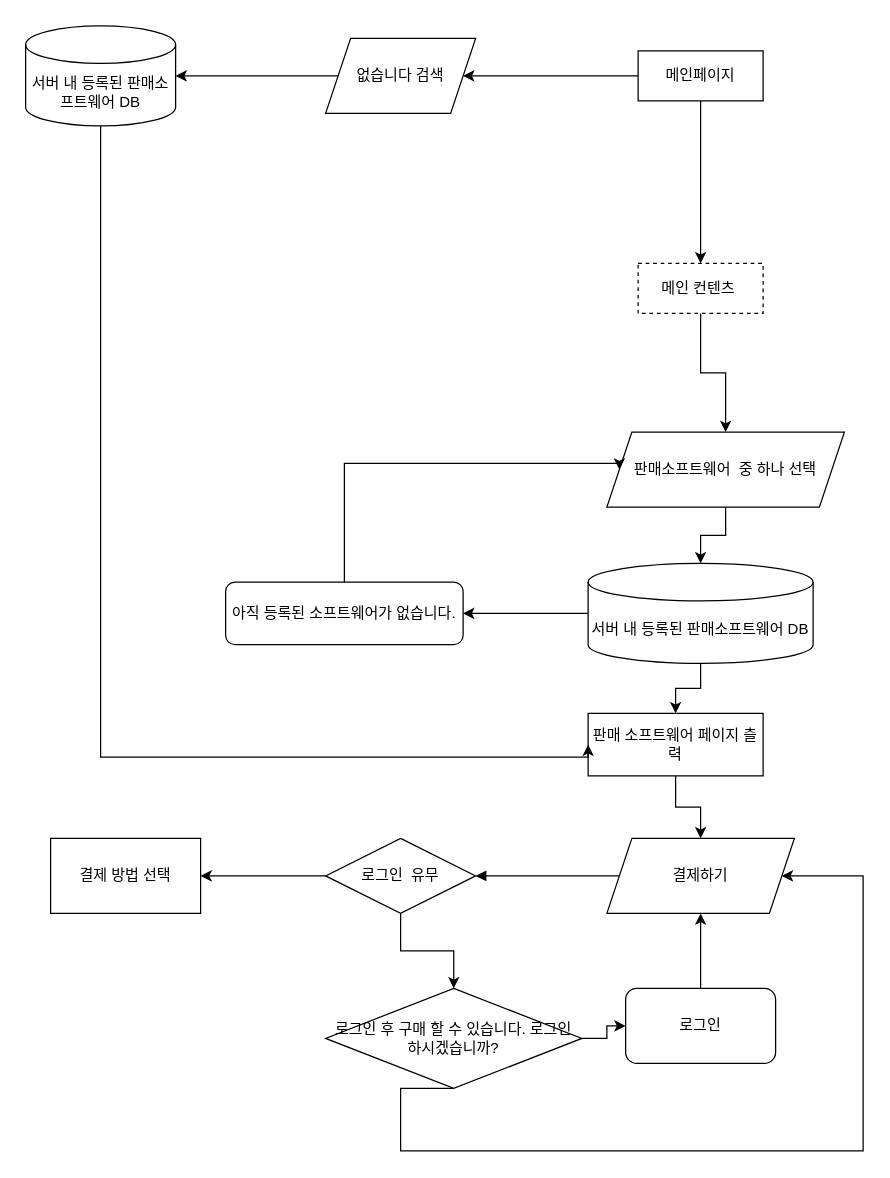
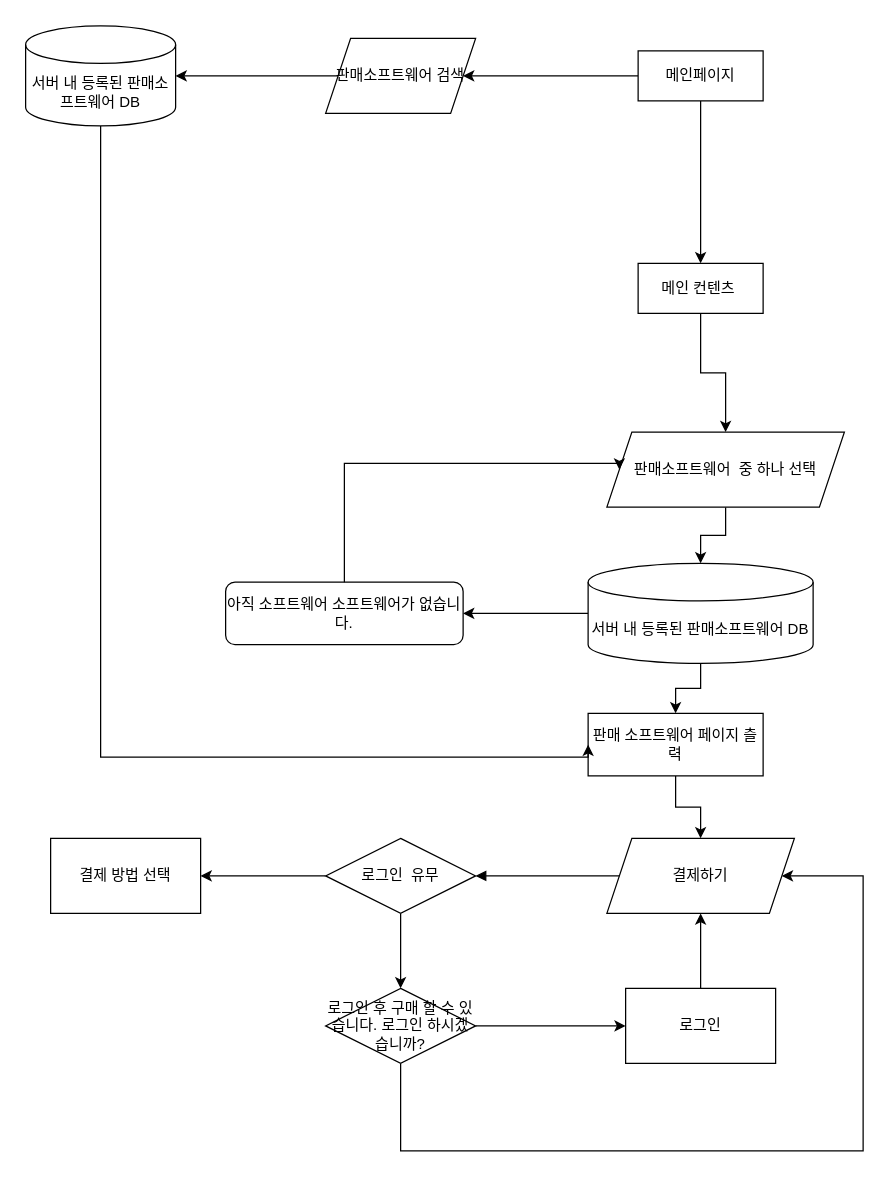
  <mxCell id="0" />
  <mxCell id="1" parent="0" />
  <mxCell id="2" value="" style="edgeStyle=orthogonalEdgeStyle;rounded=0;orthogonalLoop=1;jettySize=auto;html=1;" edge="1" parent="1" source="4" target="19"><mxGeometry relative="1" as="geometry" /></mxCell>
  <mxCell id="3" value="" style="edgeStyle=orthogonalEdgeStyle;rounded=0;orthogonalLoop=1;jettySize=auto;html=1;" edge="1" parent="1" source="4" target="18"><mxGeometry relative="1" as="geometry" /></mxCell>
  <mxCell id="4" value="로그인&amp;nbsp; 유무&lt;span style=&quot;color: rgba(0, 0, 0, 0); font-family: monospace; font-size: 0px; text-align: start; text-wrap-mode: nowrap;&quot;&gt;%3CmxGraphModel%3E%3Croot%3E%3CmxCell%20id%3D%220%22%2F%3E%3CmxCell%20id%3D%221%22%20parent%3D%220%22%2F%3E%3CmxCell%20id%3D%222%22%20value%3D%22%ED%8C%90%EB%A7%A4%EC%86%8C%ED%94%84%ED%8A%B8%EC%9B%A8%EC%96%B4%26amp%3Bnbsp%3B%20%EC%A4%91%20%ED%95%98%EB%82%98%20%EC%84%A0%ED%83%9D%22%20style%3D%22shape%3Dparallelogram%3Bperimeter%3DparallelogramPerimeter%3BwhiteSpace%3Dwrap%3Bhtml%3D1%3BfixedSize%3D1%3B%22%20vertex%3D%221%22%20parent%3D%221%22%3E%3CmxGeometry%20x%3D%22480%22%20y%3D%22350%22%20width%3D%22120%22%20height%3D%2260%22%20as%3D%22geometry%22%2F%3E%3C%2FmxCell%3E%3C%2Froot%3E%3C%2FmxGraphModel%3E&lt;/span&gt;" style="shape=rhombus;perimeter=rhombusPerimeter;whiteSpace=wrap;html=1;align=center;" vertex="1" parent="1"><mxGeometry x="260" y="670" width="120" height="60" as="geometry" /></mxCell>
  <mxCell id="5" value="" style="edgeStyle=orthogonalEdgeStyle;rounded=0;orthogonalLoop=1;jettySize=auto;html=1;" edge="1" parent="1" source="6" target="11"><mxGeometry relative="1" as="geometry" /></mxCell>
- <mxCell id="6" value="메인 컨텐츠&amp;nbsp;" style="whiteSpace=wrap;html=1;align=center;dashed=1;" vertex="1" parent="1"><mxGeometry x="510" y="210" width="100" height="40" as="geometry" /></mxCell>
+ <mxCell id="6" value="메인 컨텐츠&amp;nbsp;" style="whiteSpace=wrap;html=1;align=center;" vertex="1" parent="1"><mxGeometry x="510" y="210" width="100" height="40" as="geometry" /></mxCell>
  <mxCell id="7" value="" style="edgeStyle=orthogonalEdgeStyle;rounded=0;orthogonalLoop=1;jettySize=auto;html=1;" edge="1" parent="1" source="9" target="6"><mxGeometry relative="1" as="geometry" /></mxCell>
  <mxCell id="8" value="" style="edgeStyle=orthogonalEdgeStyle;rounded=0;orthogonalLoop=1;jettySize=auto;html=1;entryX=1;entryY=0.5;entryDx=0;entryDy=0;" edge="1" parent="1" source="9" target="12"><mxGeometry relative="1" as="geometry"><mxPoint x="430" y="60" as="targetPoint" /></mxGeometry></mxCell>
  <mxCell id="9" value="메인페이지" style="whiteSpace=wrap;html=1;align=center;" vertex="1" parent="1"><mxGeometry x="510" y="40" width="100" height="40" as="geometry" /></mxCell>
  <mxCell id="10" value="" style="edgeStyle=orthogonalEdgeStyle;rounded=0;orthogonalLoop=1;jettySize=auto;html=1;entryX=0.5;entryY=0;entryDx=0;entryDy=0;entryPerimeter=0;" edge="1" parent="1" source="11" target="23"><mxGeometry relative="1" as="geometry" /></mxCell>
  <mxCell id="11" value="판매소프트웨어&amp;nbsp; 중 하나 선택" style="shape=parallelogram;perimeter=parallelogramPerimeter;whiteSpace=wrap;html=1;fixedSize=1;" vertex="1" parent="1"><mxGeometry x="485" y="345" width="190" height="60" as="geometry" /></mxCell>
- <mxCell id="12" value="없습니다 검색" style="shape=parallelogram;perimeter=parallelogramPerimeter;whiteSpace=wrap;html=1;fixedSize=1;" vertex="1" parent="1"><mxGeometry x="260" y="30" width="120" height="60" as="geometry" /></mxCell>
+ <mxCell id="12" value="판매소프트웨어 검색" style="shape=parallelogram;perimeter=parallelogramPerimeter;whiteSpace=wrap;html=1;fixedSize=1;" vertex="1" parent="1"><mxGeometry x="260" y="30" width="120" height="60" as="geometry" /></mxCell>
  <mxCell id="13" value="" style="edgeStyle=orthogonalEdgeStyle;rounded=0;orthogonalLoop=1;jettySize=auto;html=1;" edge="1" parent="1" source="14" target="15"><mxGeometry relative="1" as="geometry" /></mxCell>
  <mxCell id="14" value="판매 소프트웨어 페이지 츨력" style="whiteSpace=wrap;html=1;align=center;" vertex="1" parent="1"><mxGeometry x="470" y="570" width="140" height="50" as="geometry" /></mxCell>
  <mxCell id="15" value="결제하기" style="shape=parallelogram;perimeter=parallelogramPerimeter;whiteSpace=wrap;html=1;fixedSize=1;" vertex="1" parent="1"><mxGeometry x="485" y="670" width="150" height="60" as="geometry" /></mxCell>
  <mxCell id="16" value="" style="html=1;verticalAlign=bottom;endArrow=block;curved=0;rounded=0;entryX=1;entryY=0.5;entryDx=0;entryDy=0;exitX=0;exitY=0.5;exitDx=0;exitDy=0;" edge="1" parent="1" source="15" target="4"><mxGeometry width="80" relative="1" as="geometry"><mxPoint x="400" y="280" as="sourcePoint" /><mxPoint x="480" y="280" as="targetPoint" /></mxGeometry></mxCell>
  <mxCell id="17" value="" style="edgeStyle=orthogonalEdgeStyle;rounded=0;orthogonalLoop=1;jettySize=auto;html=1;exitX=0.5;exitY=1;exitDx=0;exitDy=0;entryX=1;entryY=0.5;entryDx=0;entryDy=0;" edge="1" parent="1" source="18" target="15"><mxGeometry relative="1" as="geometry"><mxPoint x="320" y="920" as="targetPoint" /><Array as="points"><mxPoint x="320" y="920" /><mxPoint x="690" y="920" /><mxPoint x="690" y="700" /></Array></mxGeometry></mxCell>
- <mxCell id="18" value="로그인 후 구매 할 수 있습니다. 로그인 하시겠습니까?" style="shape=rhombus;perimeter=rhombusPerimeter;whiteSpace=wrap;html=1;align=center;" vertex="1" parent="1"><mxGeometry x="260" y="790" width="205" height="80" as="geometry" /></mxCell>
+ <mxCell id="18" value="로그인 후 구매 할 수 있습니다. 로그인 하시겠습니까?" style="shape=rhombus;perimeter=rhombusPerimeter;whiteSpace=wrap;html=1;align=center;" vertex="1" parent="1"><mxGeometry x="260" y="790" width="120" height="60" as="geometry" /></mxCell>
  <mxCell id="19" value="결제 방법 선택" style="whiteSpace=wrap;html=1;" vertex="1" parent="1"><mxGeometry x="40" y="670" width="120" height="60" as="geometry" /></mxCell>
  <mxCell id="20" value="" style="edgeStyle=orthogonalEdgeStyle;rounded=0;orthogonalLoop=1;jettySize=auto;html=1;" edge="1" parent="1" source="21" target="15"><mxGeometry relative="1" as="geometry" /></mxCell>
- <mxCell id="21" value="로그인" style="whiteSpace=wrap;html=1;rounded=1;" vertex="1" parent="1"><mxGeometry x="500" y="790" width="120" height="60" as="geometry" /></mxCell>
+ <mxCell id="21" value="로그인" style="whiteSpace=wrap;html=1;" vertex="1" parent="1"><mxGeometry x="500" y="790" width="120" height="60" as="geometry" /></mxCell>
  <mxCell id="22" value="" style="edgeStyle=orthogonalEdgeStyle;rounded=0;orthogonalLoop=1;jettySize=auto;html=1;" edge="1" parent="1" source="23" target="25"><mxGeometry relative="1" as="geometry" /></mxCell>
  <mxCell id="23" value="서버 내 등록된 판매소프트웨어 DB" style="shape=cylinder3;whiteSpace=wrap;html=1;boundedLbl=1;backgroundOutline=1;size=15;" vertex="1" parent="1"><mxGeometry x="470" y="450" width="180" height="80" as="geometry" /></mxCell>
  <mxCell id="24" value="" style="endArrow=classic;html=1;rounded=0;exitX=0.5;exitY=1;exitDx=0;exitDy=0;exitPerimeter=0;entryX=0.5;entryY=0;entryDx=0;entryDy=0;edgeStyle=orthogonalEdgeStyle;" edge="1" parent="1" source="23" target="14"><mxGeometry width="50" height="50" relative="1" as="geometry"><mxPoint x="480" y="690" as="sourcePoint" /><mxPoint x="530" y="640" as="targetPoint" /></mxGeometry></mxCell>
- <mxCell id="25" value="아직 등록된 소프트웨어가 없습니다." style="rounded=1;whiteSpace=wrap;html=1;" vertex="1" parent="1"><mxGeometry x="180" y="465" width="190" height="50" as="geometry" /></mxCell>
+ <mxCell id="25" value="아직 소프트웨어 소프트웨어가 없습니다." style="rounded=1;whiteSpace=wrap;html=1;" vertex="1" parent="1"><mxGeometry x="180" y="465" width="190" height="50" as="geometry" /></mxCell>
  <mxCell id="26" style="edgeStyle=orthogonalEdgeStyle;rounded=0;orthogonalLoop=1;jettySize=auto;html=1;exitX=0.5;exitY=1;exitDx=0;exitDy=0;" edge="1" parent="1" source="25" target="25"><mxGeometry relative="1" as="geometry" /></mxCell>
  <mxCell id="27" value="" style="endArrow=classic;html=1;rounded=0;exitX=0.5;exitY=0;exitDx=0;exitDy=0;entryX=0;entryY=0.5;entryDx=0;entryDy=0;edgeStyle=orthogonalEdgeStyle;" edge="1" parent="1" source="25" target="11"><mxGeometry width="50" height="50" relative="1" as="geometry"><mxPoint x="400" y="430" as="sourcePoint" /><mxPoint x="450" y="380" as="targetPoint" /><Array as="points"><mxPoint x="275" y="370" /></Array></mxGeometry></mxCell>
  <mxCell id="28" value="" style="edgeStyle=orthogonalEdgeStyle;rounded=0;orthogonalLoop=1;jettySize=auto;html=1;exitX=1;exitY=0.5;exitDx=0;exitDy=0;" edge="1" parent="1" source="18" target="21"><mxGeometry relative="1" as="geometry"><mxPoint x="410" y="810" as="sourcePoint" /><mxPoint x="410" y="870" as="targetPoint" /></mxGeometry></mxCell>
  <mxCell id="29" value="" style="edgeStyle=orthogonalEdgeStyle;rounded=0;orthogonalLoop=1;jettySize=auto;html=1;entryX=0;entryY=0.5;entryDx=0;entryDy=0;" edge="1" parent="1" source="30" target="14"><mxGeometry relative="1" as="geometry"><mxPoint x="80" y="190" as="targetPoint" /><Array as="points"><mxPoint x="80" y="605" /></Array></mxGeometry></mxCell>
  <mxCell id="30" value="서버 내 등록된 판매소프트웨어 DB" style="shape=cylinder3;whiteSpace=wrap;html=1;boundedLbl=1;backgroundOutline=1;size=15;" vertex="1" parent="1"><mxGeometry y="20" width="120" height="80" as="geometry" x="20" /></mxCell>
  <mxCell id="31" value="" style="endArrow=classic;html=1;rounded=0;exitX=0;exitY=0.5;exitDx=0;exitDy=0;entryX=1;entryY=0.5;entryDx=0;entryDy=0;entryPerimeter=0;" edge="1" parent="1" source="12" target="30"><mxGeometry width="50" height="50" relative="1" as="geometry"><mxPoint y="150" as="sourcePoint" x="20" /><mxPoint x="70" y="100" as="targetPoint" /></mxGeometry></mxCell>
